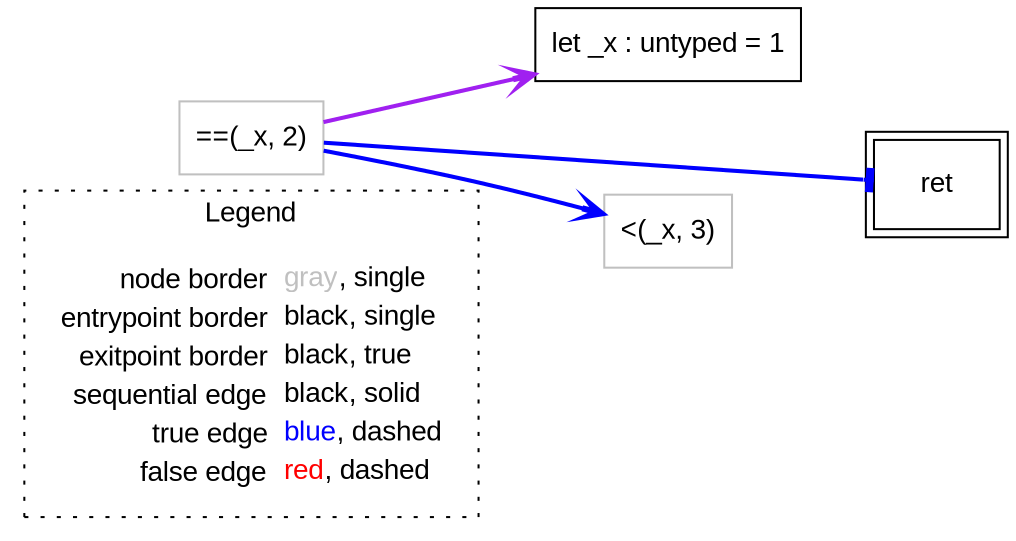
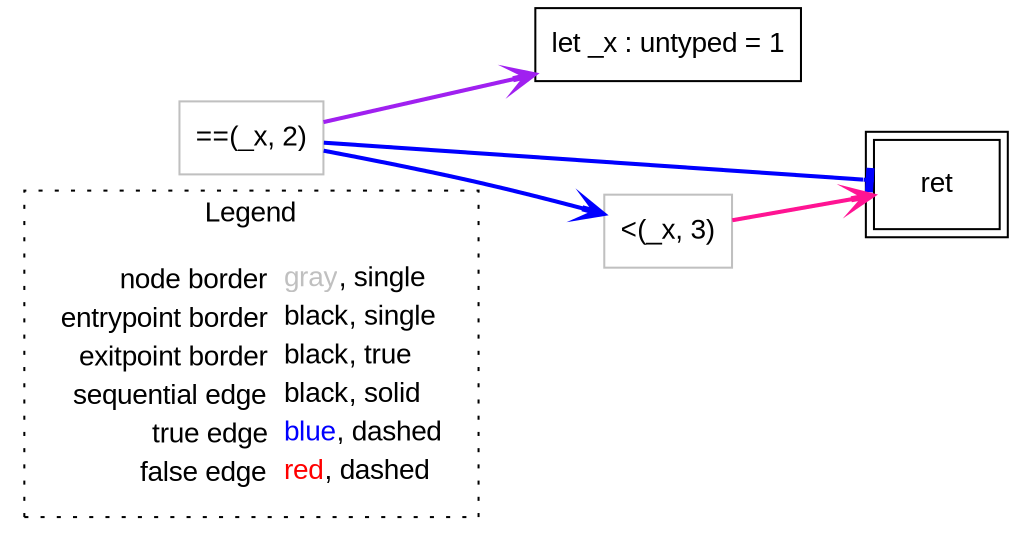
  digraph {
    fontname="Liberation Sans"
    rankdir=LR
    node [fontname="Liberation Sans" shape=rect color=black]
    edge [arrowhead=vee color=blue fontname="Liberation Sans" style=bold]
    n1 [label=<<table border="0" cellpadding="2" cellspacing="0" cellborder="0"><tr><td align="right">node border&nbsp;</td><td align="left"><font color="gray">gray</font>, single</td></tr><tr><td align="right">entrypoint border&nbsp;</td><td align="left"><font color="black">black</font>, single</td></tr><tr><td align="right">exitpoint border&nbsp;</td><td align="left"><font color="black">black</font>, true</td></tr><tr><td align="right">sequential edge&nbsp;</td><td align="left"><font color="black">black</font>, solid</td></tr><tr><td align="right">true edge&nbsp;</td><td align="left"><font color="blue">blue</font>, dashed</td></tr><tr><td align="right">false edge&nbsp;</td><td align="left"><font color="red">red</font>, dashed</td></tr></table>> shape=plaintext color=""]
    n2 [label=<let _x : untyped = 1>]
    n3 [color=gray label=<==(_x, 2)>]
    n4 [label=<ret> peripheries=2]
    n5 [color=gray label=<&lt;(_x, 3)>]
    subgraph cluster_1 {
      label=Legend
      style=dotted
      n1
    }
    n3 -> n2 [color=purple]
    n3 -> n4 [arrowhead=tee]
    n3 -> n5
+   n5 -> n4 [color=deeppink]
  }
